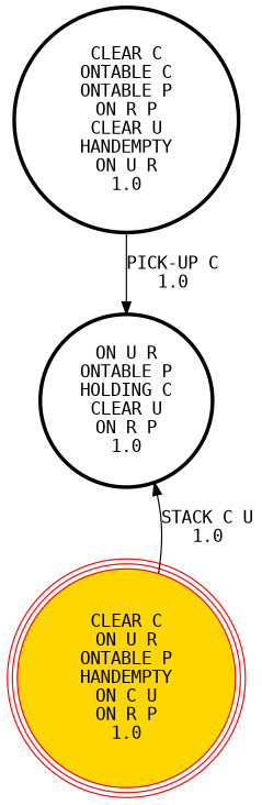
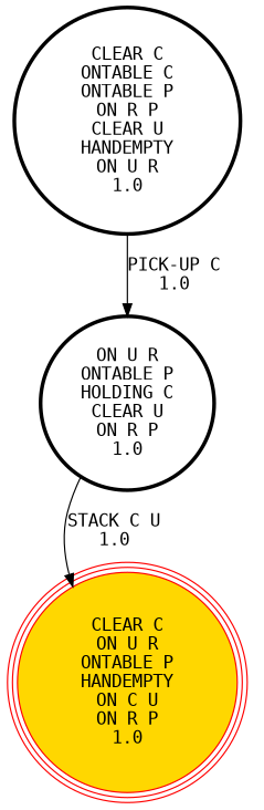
  digraph {
    fontname="DejaVu Sans Mono"
    node [penwidth=3 shape=circle fontname="DejaVu Sans Mono"]
    edge [fontname="DejaVu Sans Mono"]
    "ON U R\nONTABLE P\nHOLDING C\nCLEAR U\nON R P\n1.0\n"
    "CLEAR C\nON U R\nONTABLE P\nHANDEMPTY\nON C U\nON R P\n1.0\n" [color=red fillcolor=gold peripheries=3 style=filled penwidth=""]
    "CLEAR C\nONTABLE C\nONTABLE P\nON R P\nCLEAR U\nHANDEMPTY\nON U R\n1.0\n"
-   "CLEAR C\nON U R\nONTABLE P\nHANDEMPTY\nON C U\nON R P\n1.0\n" -> "ON U R\nONTABLE P\nHOLDING C\nCLEAR U\nON R P\n1.0\n" [label="STACK C U\n1.0\n"]
+   "ON U R\nONTABLE P\nHOLDING C\nCLEAR U\nON R P\n1.0\n" -> "CLEAR C\nON U R\nONTABLE P\nHANDEMPTY\nON C U\nON R P\n1.0\n" [label="STACK C U\n1.0\n"]
    "CLEAR C\nONTABLE C\nONTABLE P\nON R P\nCLEAR U\nHANDEMPTY\nON U R\n1.0\n" -> "ON U R\nONTABLE P\nHOLDING C\nCLEAR U\nON R P\n1.0\n" [label="PICK-UP C\n1.0\n"]
  }
